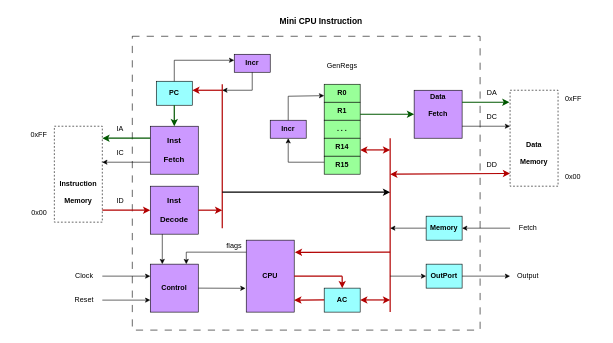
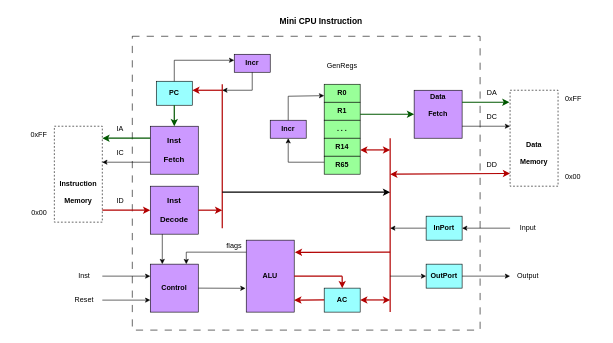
  <mxCell id="0" />
  <mxCell id="1" parent="0" />
  <mxCell id="2" value="" style="rounded=0;whiteSpace=wrap;html=1;dashed=1;dashPattern=12 12;" parent="1" vertex="1"><mxGeometry x="220" y="60" width="580" height="490" as="geometry" /></mxCell>
  <mxCell id="3" value="&lt;b&gt;&lt;font style=&quot;font-size: 14px;&quot;&gt;Mini CPU Instruction&lt;/font&gt;&lt;/b&gt;" style="text;html=1;align=center;verticalAlign=middle;whiteSpace=wrap;rounded=0;" parent="1" vertex="1"><mxGeometry x="400" y="20" width="270" height="30" as="geometry" /></mxCell>
  <mxCell id="4" value="" style="rounded=0;whiteSpace=wrap;html=1;fillColor=#CC99FF;" parent="1" vertex="1"><mxGeometry x="250" y="210" width="80" height="80" as="geometry" /></mxCell>
  <mxCell id="5" value="&lt;b&gt;&lt;font style=&quot;font-size: 13px;&quot;&gt;Inst&lt;/font&gt;&lt;/b&gt;&lt;div&gt;&lt;span style=&quot;font-size: 13px;&quot;&gt;&lt;b&gt;&lt;br&gt;&lt;/b&gt;&lt;/span&gt;&lt;div&gt;&lt;b&gt;&lt;font style=&quot;font-size: 13px;&quot;&gt;Fetch&lt;/font&gt;&lt;/b&gt;&lt;/div&gt;&lt;/div&gt;" style="text;html=1;align=center;verticalAlign=middle;whiteSpace=wrap;rounded=0;" parent="1" vertex="1"><mxGeometry x="260" y="235" width="60" height="30" as="geometry" /></mxCell>
  <mxCell id="6" value="" style="rounded=0;whiteSpace=wrap;html=1;dashed=1;" parent="1" vertex="1"><mxGeometry x="90" y="210" width="80" height="160" as="geometry" /></mxCell>
  <mxCell id="7" value="&lt;b&gt;Instruction&lt;/b&gt;&lt;div&gt;&lt;br&gt;&lt;div&gt;&lt;b&gt;Memory&lt;/b&gt;&lt;/div&gt;&lt;/div&gt;" style="text;html=1;align=center;verticalAlign=middle;whiteSpace=wrap;rounded=0;" parent="1" vertex="1"><mxGeometry x="100" y="310" width="60" height="20" as="geometry" /></mxCell>
  <mxCell id="8" value="0x00" style="text;html=1;align=right;verticalAlign=middle;whiteSpace=wrap;rounded=0;" parent="1" vertex="1"><mxGeometry x="20" y="340" width="60" height="30" as="geometry" /></mxCell>
  <mxCell id="9" value="0xFF" style="text;html=1;align=right;verticalAlign=middle;whiteSpace=wrap;rounded=0;" parent="1" vertex="1"><mxGeometry x="20" y="210" width="60" height="30" as="geometry" /></mxCell>
  <mxCell id="10" value="" style="rounded=0;whiteSpace=wrap;html=1;dashed=1;" parent="1" vertex="1"><mxGeometry x="850" y="150" width="80" height="160" as="geometry" /></mxCell>
  <mxCell id="11" value="&lt;b&gt;Data&lt;/b&gt;&lt;div&gt;&lt;b&gt;&lt;br&gt;&lt;/b&gt;&lt;/div&gt;&lt;div&gt;&lt;b&gt;Memory&lt;/b&gt;&lt;/div&gt;" style="text;html=1;align=center;verticalAlign=middle;whiteSpace=wrap;rounded=0;" parent="1" vertex="1"><mxGeometry x="860" y="245" width="60" height="20" as="geometry" /></mxCell>
  <mxCell id="12" value="0x00" style="text;html=1;align=left;verticalAlign=middle;whiteSpace=wrap;rounded=0;" parent="1" vertex="1"><mxGeometry x="940" y="280" width="60" height="30" as="geometry" /></mxCell>
  <mxCell id="13" value="0xFF" style="text;html=1;align=left;verticalAlign=middle;whiteSpace=wrap;rounded=0;" parent="1" vertex="1"><mxGeometry x="940" y="150" width="60" height="30" as="geometry" /></mxCell>
  <mxCell id="14" value="Output" style="text;html=1;align=center;verticalAlign=middle;whiteSpace=wrap;rounded=0;" parent="1" vertex="1"><mxGeometry x="850" y="445" width="60" height="30" as="geometry" /></mxCell>
- <mxCell id="15" value="Fetch" style="text;html=1;align=center;verticalAlign=middle;whiteSpace=wrap;rounded=0;" parent="1" vertex="1"><mxGeometry x="850" y="365" width="60" height="30" as="geometry" /></mxCell>
+ <mxCell id="15" value="Input" style="text;html=1;align=center;verticalAlign=middle;whiteSpace=wrap;rounded=0;" parent="1" vertex="1"><mxGeometry x="850" y="365" width="60" height="30" as="geometry" /></mxCell>
  <mxCell id="16" value="" style="rounded=0;whiteSpace=wrap;html=1;fillColor=#CC99FF;" parent="1" vertex="1"><mxGeometry x="250" y="310" width="80" height="80" as="geometry" /></mxCell>
  <mxCell id="17" value="&lt;b&gt;&lt;font style=&quot;font-size: 13px;&quot;&gt;Inst&lt;/font&gt;&lt;/b&gt;&lt;div&gt;&lt;span style=&quot;font-size: 13px;&quot;&gt;&lt;b&gt;&lt;br&gt;&lt;/b&gt;&lt;/span&gt;&lt;div&gt;&lt;b&gt;&lt;font style=&quot;font-size: 13px;&quot;&gt;Decode&lt;/font&gt;&lt;/b&gt;&lt;/div&gt;&lt;/div&gt;" style="text;html=1;align=center;verticalAlign=middle;whiteSpace=wrap;rounded=0;" parent="1" vertex="1"><mxGeometry x="260" y="335" width="60" height="30" as="geometry" /></mxCell>
  <mxCell id="18" value="" style="rounded=0;whiteSpace=wrap;html=1;fillColor=#CC99FF;" parent="1" vertex="1"><mxGeometry x="690" y="150" width="80" height="80" as="geometry" /></mxCell>
  <mxCell id="19" value="&lt;b&gt;Data&lt;/b&gt;&lt;div&gt;&lt;b&gt;&lt;br&gt;&lt;/b&gt;&lt;div&gt;&lt;b&gt;Fetch&lt;/b&gt;&lt;/div&gt;&lt;/div&gt;" style="text;html=1;align=center;verticalAlign=middle;whiteSpace=wrap;rounded=0;" parent="1" vertex="1"><mxGeometry x="700" y="160" width="60" height="30" as="geometry" /></mxCell>
  <mxCell id="20" value="" style="rounded=0;whiteSpace=wrap;html=1;fillColor=#99FFFF;" parent="1" vertex="1"><mxGeometry x="260" y="135" width="60" height="40" as="geometry" /></mxCell>
  <mxCell id="21" value="&lt;b&gt;PC&lt;/b&gt;" style="text;html=1;align=center;verticalAlign=middle;whiteSpace=wrap;rounded=0;" parent="1" vertex="1"><mxGeometry x="260" y="140" width="60" height="30" as="geometry" /></mxCell>
  <mxCell id="22" value="" style="rounded=0;whiteSpace=wrap;html=1;fillColor=#99FFFF;" parent="1" vertex="1"><mxGeometry x="540" y="480" width="60" height="40" as="geometry" /></mxCell>
  <mxCell id="23" value="&lt;b&gt;AC&lt;/b&gt;" style="text;html=1;align=center;verticalAlign=middle;whiteSpace=wrap;rounded=0;" parent="1" vertex="1"><mxGeometry x="540" y="485" width="60" height="30" as="geometry" /></mxCell>
  <mxCell id="24" value="" style="rounded=0;whiteSpace=wrap;html=1;fillColor=#CC99FF;" parent="1" vertex="1"><mxGeometry x="410" y="400" width="80" height="120" as="geometry" /></mxCell>
- <mxCell id="25" value="&lt;b&gt;CPU&lt;/b&gt;" style="text;html=1;align=center;verticalAlign=middle;whiteSpace=wrap;rounded=0;" parent="1" vertex="1"><mxGeometry x="420" y="445" width="60" height="30" as="geometry" /></mxCell>
+ <mxCell id="25" value="&lt;b&gt;ALU&lt;/b&gt;" style="text;html=1;align=center;verticalAlign=middle;whiteSpace=wrap;rounded=0;" parent="1" vertex="1"><mxGeometry x="420" y="445" width="60" height="30" as="geometry" /></mxCell>
  <mxCell id="26" value="" style="endArrow=classic;html=1;rounded=0;strokeWidth=2;fillColor=#008a00;strokeColor=#005700;exitX=0;exitY=0.25;exitDx=0;exitDy=0;" parent="1" source="4" edge="1"><mxGeometry width="50" height="50" relative="1" as="geometry"><mxPoint x="250" y="250" as="sourcePoint" /><mxPoint x="170" y="230" as="targetPoint" /></mxGeometry></mxCell>
  <mxCell id="27" value="" style="endArrow=classic;html=1;rounded=0;entryX=0;entryY=0.5;entryDx=0;entryDy=0;strokeWidth=2;fillColor=#e51400;strokeColor=#B20000;" parent="1" target="16" edge="1"><mxGeometry width="50" height="50" relative="1" as="geometry"><mxPoint x="170" y="350" as="sourcePoint" /><mxPoint x="220" y="300" as="targetPoint" /></mxGeometry></mxCell>
  <mxCell id="28" value="" style="endArrow=classic;html=1;rounded=0;entryX=0.5;entryY=0;entryDx=0;entryDy=0;strokeWidth=2;fillColor=#008a00;strokeColor=#005700;exitX=0.5;exitY=1;exitDx=0;exitDy=0;" parent="1" source="20" target="4" edge="1"><mxGeometry width="50" height="50" relative="1" as="geometry"><mxPoint x="290" y="180" as="sourcePoint" /><mxPoint x="330" y="230" as="targetPoint" /></mxGeometry></mxCell>
  <mxCell id="29" value="" style="endArrow=classic;html=1;rounded=0;strokeWidth=2;fillColor=#008a00;strokeColor=#005700;exitX=1;exitY=0.25;exitDx=0;exitDy=0;" parent="1" source="18" edge="1"><mxGeometry width="50" height="50" relative="1" as="geometry"><mxPoint x="770" y="190" as="sourcePoint" /><mxPoint x="849" y="170" as="targetPoint" /></mxGeometry></mxCell>
  <mxCell id="30" value="" style="rounded=0;whiteSpace=wrap;html=1;fillColor=#99FF99;" parent="1" vertex="1"><mxGeometry x="540" y="140" width="60" height="30" as="geometry" /></mxCell>
  <mxCell id="31" value="&lt;b&gt;R0&lt;/b&gt;" style="text;html=1;align=center;verticalAlign=middle;whiteSpace=wrap;rounded=0;" parent="1" vertex="1"><mxGeometry x="540" y="140" width="60" height="30" as="geometry" /></mxCell>
  <mxCell id="32" value="" style="rounded=0;whiteSpace=wrap;html=1;fillColor=#99FF99;" parent="1" vertex="1"><mxGeometry x="540" y="170" width="60" height="30" as="geometry" /></mxCell>
  <mxCell id="33" value="&lt;b&gt;R1&lt;/b&gt;" style="text;html=1;align=center;verticalAlign=middle;whiteSpace=wrap;rounded=0;" parent="1" vertex="1"><mxGeometry x="540" y="170" width="60" height="30" as="geometry" /></mxCell>
  <mxCell id="34" value="" style="rounded=0;whiteSpace=wrap;html=1;fillColor=#99FF99;" parent="1" vertex="1"><mxGeometry x="540" y="200" width="60" height="30" as="geometry" /></mxCell>
  <mxCell id="35" value="&lt;b&gt;. . .&lt;/b&gt;" style="text;html=1;align=center;verticalAlign=middle;whiteSpace=wrap;rounded=0;" parent="1" vertex="1"><mxGeometry x="540" y="200" width="60" height="30" as="geometry" /></mxCell>
  <mxCell id="36" value="" style="rounded=0;whiteSpace=wrap;html=1;fillColor=#99FF99;" parent="1" vertex="1"><mxGeometry x="540" y="230" width="60" height="30" as="geometry" /></mxCell>
  <mxCell id="37" value="&lt;b&gt;R14&lt;/b&gt;" style="text;html=1;align=center;verticalAlign=middle;whiteSpace=wrap;rounded=0;" parent="1" vertex="1"><mxGeometry x="540" y="230" width="60" height="30" as="geometry" /></mxCell>
  <mxCell id="38" value="" style="rounded=0;whiteSpace=wrap;html=1;fillColor=#99FF99;" parent="1" vertex="1"><mxGeometry x="540" y="260" width="60" height="30" as="geometry" /></mxCell>
- <mxCell id="39" value="&lt;b&gt;R15&lt;/b&gt;" style="text;html=1;align=center;verticalAlign=middle;whiteSpace=wrap;rounded=0;" parent="1" vertex="1"><mxGeometry x="540" y="260" width="60" height="30" as="geometry" /></mxCell>
+ <mxCell id="39" value="&lt;b&gt;R65&lt;/b&gt;" style="text;html=1;align=center;verticalAlign=middle;whiteSpace=wrap;rounded=0;" parent="1" vertex="1"><mxGeometry x="540" y="260" width="60" height="30" as="geometry" /></mxCell>
  <mxCell id="40" value="GenRegs" style="text;html=1;align=center;verticalAlign=middle;whiteSpace=wrap;rounded=0;" parent="1" vertex="1"><mxGeometry x="540" y="95" width="60" height="30" as="geometry" /></mxCell>
  <mxCell id="41" value="" style="rounded=0;whiteSpace=wrap;html=1;fillColor=#CC99FF;" parent="1" vertex="1"><mxGeometry x="250" y="440" width="80" height="80" as="geometry" /></mxCell>
  <mxCell id="42" value="&lt;b&gt;Control&lt;/b&gt;" style="text;html=1;align=center;verticalAlign=middle;whiteSpace=wrap;rounded=0;" parent="1" vertex="1"><mxGeometry x="260" y="465" width="60" height="30" as="geometry" /></mxCell>
  <mxCell id="43" value="" style="endArrow=none;html=1;rounded=0;strokeWidth=2;fillColor=#e51400;strokeColor=#B20000;" parent="1" edge="1"><mxGeometry width="50" height="50" relative="1" as="geometry"><mxPoint x="370" y="380" as="sourcePoint" /><mxPoint x="370" y="140" as="targetPoint" /></mxGeometry></mxCell>
  <mxCell id="44" value="" style="endArrow=classic;html=1;rounded=0;strokeWidth=2;fillColor=#e51400;strokeColor=#B20000;" parent="1" edge="1"><mxGeometry width="50" height="50" relative="1" as="geometry"><mxPoint x="330" y="350" as="sourcePoint" /><mxPoint x="370" y="350" as="targetPoint" /></mxGeometry></mxCell>
  <mxCell id="45" value="" style="endArrow=classic;html=1;rounded=0;entryX=1;entryY=0.5;entryDx=0;entryDy=0;strokeWidth=2;fillColor=#e51400;strokeColor=#B20000;" parent="1" edge="1"><mxGeometry width="50" height="50" relative="1" as="geometry"><mxPoint x="370" y="150" as="sourcePoint" /><mxPoint x="320" y="150" as="targetPoint" /></mxGeometry></mxCell>
  <mxCell id="46" value="" style="endArrow=classic;html=1;rounded=0;" parent="1" edge="1"><mxGeometry width="50" height="50" relative="1" as="geometry"><mxPoint x="270" y="390" as="sourcePoint" /><mxPoint x="270" y="440" as="targetPoint" /></mxGeometry></mxCell>
  <mxCell id="47" value="" style="endArrow=none;html=1;rounded=0;strokeWidth=2;fillColor=#e51400;strokeColor=#B20000;" parent="1" edge="1"><mxGeometry width="50" height="50" relative="1" as="geometry"><mxPoint x="650" y="520" as="sourcePoint" /><mxPoint x="650" y="230" as="targetPoint" /></mxGeometry></mxCell>
  <mxCell id="48" value="" style="endArrow=classic;html=1;rounded=0;strokeWidth=2;" parent="1" edge="1"><mxGeometry width="50" height="50" relative="1" as="geometry"><mxPoint x="370" y="320" as="sourcePoint" /><mxPoint x="650" y="320" as="targetPoint" /></mxGeometry></mxCell>
  <mxCell id="49" value="" style="endArrow=classic;startArrow=classic;html=1;rounded=0;entryX=0;entryY=0.777;entryDx=0;entryDy=0;entryPerimeter=0;strokeWidth=2;fillColor=#e51400;strokeColor=#B20000;" parent="1" edge="1"><mxGeometry width="50" height="50" relative="1" as="geometry"><mxPoint x="650" y="290" as="sourcePoint" /><mxPoint x="850" y="288.78" as="targetPoint" /></mxGeometry></mxCell>
  <mxCell id="50" value="" style="endArrow=classic;startArrow=classic;html=1;rounded=0;strokeWidth=2;fillColor=#e51400;strokeColor=#B20000;" parent="1" edge="1"><mxGeometry width="50" height="50" relative="1" as="geometry"><mxPoint x="600" y="249.52" as="sourcePoint" /><mxPoint x="650" y="249.52" as="targetPoint" /></mxGeometry></mxCell>
  <mxCell id="51" value="" style="endArrow=classic;startArrow=classic;html=1;rounded=0;strokeWidth=2;fillColor=#e51400;strokeColor=#B20000;" parent="1" edge="1"><mxGeometry width="50" height="50" relative="1" as="geometry"><mxPoint x="600" y="499.71" as="sourcePoint" /><mxPoint x="650" y="499.71" as="targetPoint" /></mxGeometry></mxCell>
  <mxCell id="52" value="" style="endArrow=classic;html=1;rounded=0;strokeWidth=2;fillColor=#e51400;strokeColor=#B20000;" parent="1" edge="1"><mxGeometry width="50" height="50" relative="1" as="geometry"><mxPoint x="540" y="499.71" as="sourcePoint" /><mxPoint x="490" y="500" as="targetPoint" /></mxGeometry></mxCell>
  <mxCell id="53" value="" style="endArrow=none;html=1;rounded=0;strokeWidth=2;fillColor=#e51400;strokeColor=#B20000;" parent="1" edge="1"><mxGeometry width="50" height="50" relative="1" as="geometry"><mxPoint x="490" y="460" as="sourcePoint" /><mxPoint x="570" y="460" as="targetPoint" /></mxGeometry></mxCell>
  <mxCell id="54" value="" style="endArrow=classic;html=1;rounded=0;entryX=0.5;entryY=0;entryDx=0;entryDy=0;strokeWidth=2;fillColor=#e51400;strokeColor=#B20000;" parent="1" target="22" edge="1"><mxGeometry width="50" height="50" relative="1" as="geometry"><mxPoint x="570" y="460" as="sourcePoint" /><mxPoint x="590" y="485" as="targetPoint" /></mxGeometry></mxCell>
  <mxCell id="55" value="" style="endArrow=classic;html=1;rounded=0;entryX=1.013;entryY=0.169;entryDx=0;entryDy=0;entryPerimeter=0;strokeWidth=2;fillColor=#e51400;strokeColor=#B20000;" parent="1" target="24" edge="1"><mxGeometry width="50" height="50" relative="1" as="geometry"><mxPoint x="650" y="420" as="sourcePoint" /><mxPoint x="590" y="360" as="targetPoint" /></mxGeometry></mxCell>
  <mxCell id="56" value="" style="endArrow=classic;html=1;rounded=0;entryX=-0.016;entryY=0.669;entryDx=0;entryDy=0;entryPerimeter=0;" parent="1" target="24" edge="1"><mxGeometry width="50" height="50" relative="1" as="geometry"><mxPoint x="330" y="480" as="sourcePoint" /><mxPoint x="380" y="430" as="targetPoint" /></mxGeometry></mxCell>
  <mxCell id="57" value="" style="rounded=0;whiteSpace=wrap;html=1;fillColor=#99FFFF;" parent="1" vertex="1"><mxGeometry x="710" y="440" width="60" height="40" as="geometry" /></mxCell>
  <mxCell id="58" value="&lt;b&gt;OutPort&lt;/b&gt;" style="text;html=1;align=center;verticalAlign=middle;whiteSpace=wrap;rounded=0;" parent="1" vertex="1"><mxGeometry x="710" y="445" width="60" height="30" as="geometry" /></mxCell>
  <mxCell id="59" value="" style="rounded=0;whiteSpace=wrap;html=1;fillColor=#99FFFF;" parent="1" vertex="1"><mxGeometry x="710" y="360" width="60" height="40" as="geometry" /></mxCell>
- <mxCell id="60" value="&lt;b&gt;Memory&lt;/b&gt;" style="text;html=1;align=center;verticalAlign=middle;whiteSpace=wrap;rounded=0;" parent="1" vertex="1"><mxGeometry x="710" y="365" width="60" height="30" as="geometry" /></mxCell>
+ <mxCell id="60" value="&lt;b&gt;InPort&lt;/b&gt;" style="text;html=1;align=center;verticalAlign=middle;whiteSpace=wrap;rounded=0;" parent="1" vertex="1"><mxGeometry x="710" y="365" width="60" height="30" as="geometry" /></mxCell>
  <mxCell id="61" value="" style="endArrow=classic;html=1;rounded=0;entryX=0;entryY=0.5;entryDx=0;entryDy=0;" parent="1" target="58" edge="1"><mxGeometry width="50" height="50" relative="1" as="geometry"><mxPoint x="650" y="460" as="sourcePoint" /><mxPoint x="700" y="415" as="targetPoint" /></mxGeometry></mxCell>
  <mxCell id="62" value="" style="endArrow=classic;html=1;rounded=0;" parent="1" edge="1"><mxGeometry width="50" height="50" relative="1" as="geometry"><mxPoint x="710" y="380" as="sourcePoint" /><mxPoint x="650" y="380" as="targetPoint" /></mxGeometry></mxCell>
  <mxCell id="63" value="" style="endArrow=classic;html=1;rounded=0;" parent="1" edge="1"><mxGeometry width="50" height="50" relative="1" as="geometry"><mxPoint x="770" y="460" as="sourcePoint" /><mxPoint x="850" y="460" as="targetPoint" /></mxGeometry></mxCell>
  <mxCell id="64" value="" style="endArrow=classic;html=1;rounded=0;" parent="1" edge="1"><mxGeometry width="50" height="50" relative="1" as="geometry"><mxPoint x="850" y="380" as="sourcePoint" /><mxPoint x="770" y="380" as="targetPoint" /></mxGeometry></mxCell>
  <mxCell id="65" value="" style="endArrow=classic;html=1;rounded=0;entryX=0;entryY=0.5;entryDx=0;entryDy=0;fillColor=#008a00;strokeColor=#005700;strokeWidth=2;" parent="1" target="18" edge="1"><mxGeometry width="50" height="50" relative="1" as="geometry"><mxPoint x="600" y="190" as="sourcePoint" /><mxPoint x="700" y="140" as="targetPoint" /></mxGeometry></mxCell>
  <mxCell id="66" value="" style="rounded=0;whiteSpace=wrap;html=1;fillColor=#CC99FF;" parent="1" vertex="1"><mxGeometry x="450" y="200" width="60" height="30" as="geometry" /></mxCell>
  <mxCell id="67" value="&lt;b&gt;Incr&lt;/b&gt;" style="text;html=1;align=center;verticalAlign=middle;whiteSpace=wrap;rounded=0;" parent="1" vertex="1"><mxGeometry x="450" y="200" width="60" height="30" as="geometry" /></mxCell>
  <mxCell id="68" value="" style="rounded=0;whiteSpace=wrap;html=1;fillColor=#CC99FF;" parent="1" vertex="1"><mxGeometry x="390" y="90" width="60" height="30" as="geometry" /></mxCell>
  <mxCell id="69" value="&lt;b&gt;Incr&lt;/b&gt;" style="text;html=1;align=center;verticalAlign=middle;whiteSpace=wrap;rounded=0;" parent="1" vertex="1"><mxGeometry x="390" y="90" width="60" height="30" as="geometry" /></mxCell>
  <mxCell id="70" value="" style="endArrow=none;html=1;rounded=0;" parent="1" edge="1"><mxGeometry width="50" height="50" relative="1" as="geometry"><mxPoint x="290" y="135" as="sourcePoint" /><mxPoint x="290" y="100" as="targetPoint" /></mxGeometry></mxCell>
  <mxCell id="71" value="" style="endArrow=classic;html=1;rounded=0;entryX=0;entryY=0.333;entryDx=0;entryDy=0;entryPerimeter=0;" parent="1" target="69" edge="1"><mxGeometry width="50" height="50" relative="1" as="geometry"><mxPoint x="290" y="100" as="sourcePoint" /><mxPoint x="340" y="50" as="targetPoint" /></mxGeometry></mxCell>
  <mxCell id="72" value="" style="endArrow=none;html=1;rounded=0;" parent="1" edge="1"><mxGeometry width="50" height="50" relative="1" as="geometry"><mxPoint x="420" y="150" as="sourcePoint" /><mxPoint x="420" y="120" as="targetPoint" /></mxGeometry></mxCell>
  <mxCell id="73" value="" style="endArrow=classic;html=1;rounded=0;" parent="1" edge="1"><mxGeometry width="50" height="50" relative="1" as="geometry"><mxPoint x="420" y="150" as="sourcePoint" /><mxPoint x="370" y="150" as="targetPoint" /></mxGeometry></mxCell>
  <mxCell id="74" value="" style="endArrow=none;html=1;rounded=0;" parent="1" edge="1"><mxGeometry width="50" height="50" relative="1" as="geometry"><mxPoint x="480" y="270" as="sourcePoint" /><mxPoint x="540" y="270" as="targetPoint" /></mxGeometry></mxCell>
  <mxCell id="75" value="" style="endArrow=classic;html=1;rounded=0;entryX=0.5;entryY=1;entryDx=0;entryDy=0;" parent="1" target="67" edge="1"><mxGeometry width="50" height="50" relative="1" as="geometry"><mxPoint x="480" y="270" as="sourcePoint" /><mxPoint x="530" y="220" as="targetPoint" /></mxGeometry></mxCell>
  <mxCell id="76" value="" style="endArrow=none;html=1;rounded=0;" parent="1" edge="1"><mxGeometry width="50" height="50" relative="1" as="geometry"><mxPoint x="480" y="200" as="sourcePoint" /><mxPoint x="480" y="160" as="targetPoint" /></mxGeometry></mxCell>
  <mxCell id="77" value="" style="endArrow=classic;html=1;rounded=0;" parent="1" edge="1"><mxGeometry width="50" height="50" relative="1" as="geometry"><mxPoint x="480" y="160" as="sourcePoint" /><mxPoint x="540" y="159" as="targetPoint" /></mxGeometry></mxCell>
  <mxCell id="78" value="ID" style="text;html=1;align=center;verticalAlign=middle;whiteSpace=wrap;rounded=0;" parent="1" vertex="1"><mxGeometry x="170" y="320" width="60" height="30" as="geometry" /></mxCell>
  <mxCell id="79" value="DA" style="text;html=1;align=center;verticalAlign=middle;whiteSpace=wrap;rounded=0;" parent="1" vertex="1"><mxGeometry x="790" y="140" width="60" height="30" as="geometry" /></mxCell>
  <mxCell id="80" value="DD" style="text;html=1;align=center;verticalAlign=middle;whiteSpace=wrap;rounded=0;" parent="1" vertex="1"><mxGeometry x="790" y="260" width="60" height="30" as="geometry" /></mxCell>
  <mxCell id="81" value="" style="endArrow=classic;html=1;rounded=0;entryX=0;entryY=0.25;entryDx=0;entryDy=0;" parent="1" target="41" edge="1"><mxGeometry width="50" height="50" relative="1" as="geometry"><mxPoint x="170" y="460" as="sourcePoint" /><mxPoint x="190" y="465" as="targetPoint" /></mxGeometry></mxCell>
  <mxCell id="82" value="" style="endArrow=classic;html=1;rounded=0;entryX=0;entryY=0.75;entryDx=0;entryDy=0;" parent="1" target="41" edge="1"><mxGeometry width="50" height="50" relative="1" as="geometry"><mxPoint x="170" y="500" as="sourcePoint" /><mxPoint x="200" y="500" as="targetPoint" /></mxGeometry></mxCell>
- <mxCell id="83" value="Clock" style="text;html=1;align=center;verticalAlign=middle;whiteSpace=wrap;rounded=0;" parent="1" vertex="1"><mxGeometry x="110" y="445" width="60" height="30" as="geometry" /></mxCell>
+ <mxCell id="83" value="Inst" style="text;html=1;align=center;verticalAlign=middle;whiteSpace=wrap;rounded=0;" parent="1" vertex="1"><mxGeometry x="110" y="445" width="60" height="30" as="geometry" /></mxCell>
  <mxCell id="84" value="Reset" style="text;html=1;align=center;verticalAlign=middle;whiteSpace=wrap;rounded=0;" parent="1" vertex="1"><mxGeometry x="110" y="485" width="60" height="30" as="geometry" /></mxCell>
  <mxCell id="85" value="" style="endArrow=classic;html=1;rounded=0;entryX=0.998;entryY=0.375;entryDx=0;entryDy=0;entryPerimeter=0;" parent="1" target="6" edge="1"><mxGeometry width="50" height="50" relative="1" as="geometry"><mxPoint x="250" y="270" as="sourcePoint" /><mxPoint x="200" y="265" as="targetPoint" /></mxGeometry></mxCell>
  <mxCell id="86" value="IA" style="text;html=1;align=center;verticalAlign=middle;whiteSpace=wrap;rounded=0;" parent="1" vertex="1"><mxGeometry x="170" y="200" width="60" height="30" as="geometry" /></mxCell>
  <mxCell id="87" value="IC" style="text;html=1;align=center;verticalAlign=middle;whiteSpace=wrap;rounded=0;" parent="1" vertex="1"><mxGeometry x="170" y="240" width="60" height="30" as="geometry" /></mxCell>
  <mxCell id="88" value="" style="endArrow=classic;html=1;rounded=0;exitX=1;exitY=0.75;exitDx=0;exitDy=0;entryX=0;entryY=0.375;entryDx=0;entryDy=0;entryPerimeter=0;" parent="1" source="18" target="10" edge="1"><mxGeometry width="50" height="50" relative="1" as="geometry"><mxPoint x="780" y="270" as="sourcePoint" /><mxPoint x="830" y="220" as="targetPoint" /></mxGeometry></mxCell>
  <mxCell id="89" value="DC" style="text;html=1;align=center;verticalAlign=middle;whiteSpace=wrap;rounded=0;" parent="1" vertex="1"><mxGeometry x="790" y="180" width="60" height="30" as="geometry" /></mxCell>
  <mxCell id="90" value="" style="endArrow=none;html=1;rounded=0;entryX=0;entryY=0.167;entryDx=0;entryDy=0;entryPerimeter=0;" edge="1" parent="1" target="24"><mxGeometry width="50" height="50" relative="1" as="geometry"><mxPoint x="310" y="420" as="sourcePoint" /><mxPoint x="390" y="415" as="targetPoint" /></mxGeometry></mxCell>
  <mxCell id="91" value="" style="endArrow=classic;html=1;rounded=0;entryX=0.75;entryY=0;entryDx=0;entryDy=0;" edge="1" parent="1" target="41"><mxGeometry width="50" height="50" relative="1" as="geometry"><mxPoint x="310" y="420" as="sourcePoint" /><mxPoint x="380" y="440" as="targetPoint" /></mxGeometry></mxCell>
  <mxCell id="92" value="flags" style="text;html=1;align=center;verticalAlign=middle;whiteSpace=wrap;rounded=0;" vertex="1" parent="1"><mxGeometry x="360" y="395" width="60" height="30" as="geometry" /></mxCell>
